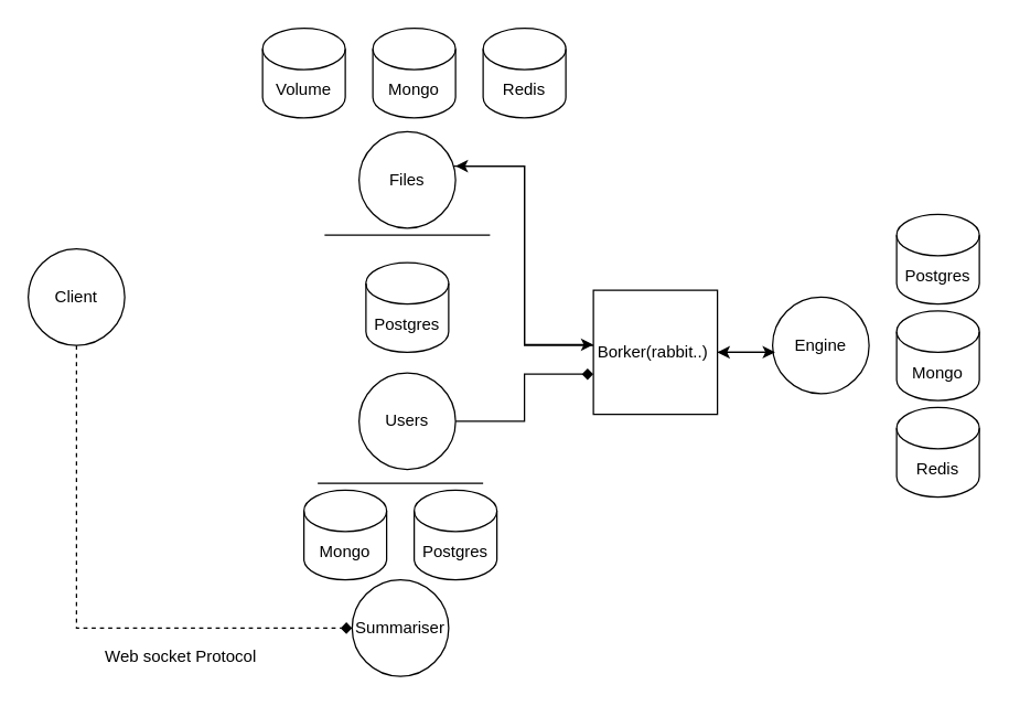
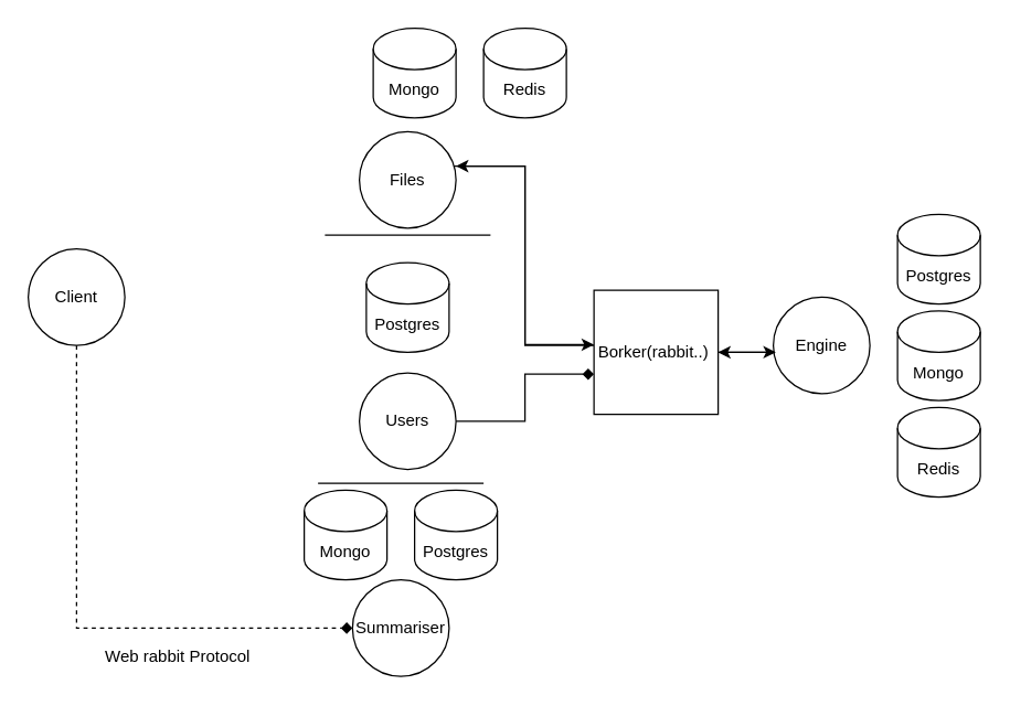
  <mxCell id="0" />
  <mxCell id="1" parent="0" />
  <mxCell id="2" style="edgeStyle=orthogonalEdgeStyle;rounded=0;orthogonalLoop=1;jettySize=auto;html=1;entryX=0;entryY=0.676;entryDx=0;entryDy=0;entryPerimeter=0;endArrow=diamond;" parent="1" source="3" target="10" edge="1"><mxGeometry relative="1" as="geometry" /></mxCell>
  <mxCell id="3" value="Users" style="ellipse;whiteSpace=wrap;html=1;aspect=fixed;" parent="1" vertex="1"><mxGeometry x="260" y="270" width="70" height="70" as="geometry" /></mxCell>
  <mxCell id="4" style="edgeStyle=orthogonalEdgeStyle;rounded=0;orthogonalLoop=1;jettySize=auto;html=1;entryX=0;entryY=0.438;entryDx=0;entryDy=0;entryPerimeter=0;" parent="1" source="5" target="10" edge="1"><mxGeometry relative="1" as="geometry"><Array as="points"><mxPoint x="380" y="120" /><mxPoint x="380" y="249" /></Array></mxGeometry></mxCell>
  <mxCell id="5" value="Files" style="ellipse;whiteSpace=wrap;html=1;aspect=fixed;" parent="1" vertex="1"><mxGeometry x="260" y="95" width="70" height="70" as="geometry" /></mxCell>
  <mxCell id="6" style="edgeStyle=orthogonalEdgeStyle;rounded=0;orthogonalLoop=1;jettySize=auto;html=1;" parent="1" source="7" target="10" edge="1"><mxGeometry relative="1" as="geometry"><Array as="points"><mxPoint x="550" y="255" /><mxPoint x="550" y="255" /></Array></mxGeometry></mxCell>
  <mxCell id="7" value="Engine" style="ellipse;whiteSpace=wrap;html=1;aspect=fixed;" parent="1" vertex="1"><mxGeometry x="560" y="215" width="70" height="70" as="geometry" /></mxCell>
  <mxCell id="8" style="edgeStyle=orthogonalEdgeStyle;rounded=0;orthogonalLoop=1;jettySize=auto;html=1;entryX=1;entryY=0.357;entryDx=0;entryDy=0;entryPerimeter=0;" parent="1" source="10" target="5" edge="1"><mxGeometry relative="1" as="geometry"><Array as="points"><mxPoint x="380" y="250" /><mxPoint x="380" y="120" /></Array></mxGeometry></mxCell>
  <mxCell id="9" style="edgeStyle=orthogonalEdgeStyle;rounded=0;orthogonalLoop=1;jettySize=auto;html=1;entryX=0.025;entryY=0.571;entryDx=0;entryDy=0;entryPerimeter=0;" parent="1" source="10" target="7" edge="1"><mxGeometry relative="1" as="geometry" /></mxCell>
  <mxCell id="10" value="Borker(rabbit..)&amp;nbsp;" style="whiteSpace=wrap;html=1;aspect=fixed;" parent="1" vertex="1"><mxGeometry x="430" y="210" width="90" height="90" as="geometry" /></mxCell>
  <mxCell id="11" value="Client" style="ellipse;whiteSpace=wrap;html=1;aspect=fixed;" parent="1" vertex="1"><mxGeometry x="20" y="180" width="70" height="70" as="geometry" /></mxCell>
  <mxCell id="12" value="Mongo" style="shape=cylinder3;whiteSpace=wrap;html=1;boundedLbl=1;backgroundOutline=1;size=15;" parent="1" vertex="1"><mxGeometry x="650" y="225" width="60" height="65" as="geometry" /></mxCell>
  <mxCell id="13" value="Redis" style="shape=cylinder3;whiteSpace=wrap;html=1;boundedLbl=1;backgroundOutline=1;size=15;" parent="1" vertex="1"><mxGeometry x="650" y="295" width="60" height="65" as="geometry" /></mxCell>
  <mxCell id="14" value="Mongo" style="shape=cylinder3;whiteSpace=wrap;html=1;boundedLbl=1;backgroundOutline=1;size=15;" parent="1" vertex="1"><mxGeometry x="270" y="20" width="60" height="65" as="geometry" /></mxCell>
  <mxCell id="15" value="Redis" style="shape=cylinder3;whiteSpace=wrap;html=1;boundedLbl=1;backgroundOutline=1;size=15;" parent="1" vertex="1"><mxGeometry x="350" y="20" width="60" height="65" as="geometry" /></mxCell>
- <mxCell id="16" value="Volume" style="shape=cylinder3;whiteSpace=wrap;html=1;boundedLbl=1;backgroundOutline=1;size=15;" parent="1" vertex="1"><mxGeometry x="190" y="20" width="60" height="65" as="geometry" /></mxCell>
  <mxCell id="17" value="Postgres" style="shape=cylinder3;whiteSpace=wrap;html=1;boundedLbl=1;backgroundOutline=1;size=15;" parent="1" vertex="1"><mxGeometry x="265" y="190" width="60" height="65" as="geometry" /></mxCell>
  <mxCell id="18" value="Summariser" style="ellipse;whiteSpace=wrap;html=1;aspect=fixed;" parent="1" vertex="1"><mxGeometry x="255" y="420" width="70" height="70" as="geometry" /></mxCell>
  <mxCell id="19" value="Postgres" style="shape=cylinder3;whiteSpace=wrap;html=1;boundedLbl=1;backgroundOutline=1;size=15;" parent="1" vertex="1"><mxGeometry x="650" y="155" width="60" height="65" as="geometry" /></mxCell>
  <mxCell id="20" value="Mongo" style="shape=cylinder3;whiteSpace=wrap;html=1;boundedLbl=1;backgroundOutline=1;size=15;" parent="1" vertex="1"><mxGeometry x="220" y="355" width="60" height="65" as="geometry" /></mxCell>
  <mxCell id="21" value="Postgres" style="shape=cylinder3;whiteSpace=wrap;html=1;boundedLbl=1;backgroundOutline=1;size=15;" parent="1" vertex="1"><mxGeometry x="300" y="355" width="60" height="65" as="geometry" /></mxCell>
  <mxCell id="22" value="" style="endArrow=none;html=1;rounded=0;" parent="1" edge="1"><mxGeometry width="50" height="50" relative="1" as="geometry"><mxPoint x="235" y="170" as="sourcePoint" /><mxPoint x="355" y="170" as="targetPoint" /></mxGeometry></mxCell>
  <mxCell id="23" value="" style="endArrow=none;html=1;rounded=0;" parent="1" edge="1"><mxGeometry width="50" height="50" relative="1" as="geometry"><mxPoint x="230" y="350" as="sourcePoint" /><mxPoint x="350" y="350" as="targetPoint" /></mxGeometry></mxCell>
  <mxCell id="24" value="" style="endArrow=diamond;dashed=1;html=1;rounded=0;entryX=0;entryY=0.5;entryDx=0;entryDy=0;exitX=0.5;exitY=1;exitDx=0;exitDy=0;" parent="1" source="11" target="18" edge="1"><mxGeometry width="50" height="50" relative="1" as="geometry"><mxPoint x="140" y="510" as="sourcePoint" /><mxPoint x="190" y="460" as="targetPoint" /><Array as="points"><mxPoint x="55" y="455" /></Array></mxGeometry></mxCell>
- <mxCell id="25" value="Web socket Protocol" style="text;strokeColor=none;fillColor=none;align=left;verticalAlign=middle;spacingLeft=4;spacingRight=4;overflow=hidden;points=[[0,0.5],[1,0.5]];portConstraint=eastwest;rotatable=0;" parent="1" vertex="1"><mxGeometry x="70" y="460" width="140" height="30" as="geometry" /></mxCell>
+ <mxCell id="25" value="Web rabbit Protocol" style="text;strokeColor=none;fillColor=none;align=left;verticalAlign=middle;spacingLeft=4;spacingRight=4;overflow=hidden;points=[[0,0.5],[1,0.5]];portConstraint=eastwest;rotatable=0;" parent="1" vertex="1"><mxGeometry x="70" y="460" width="140" height="30" as="geometry" /></mxCell>
